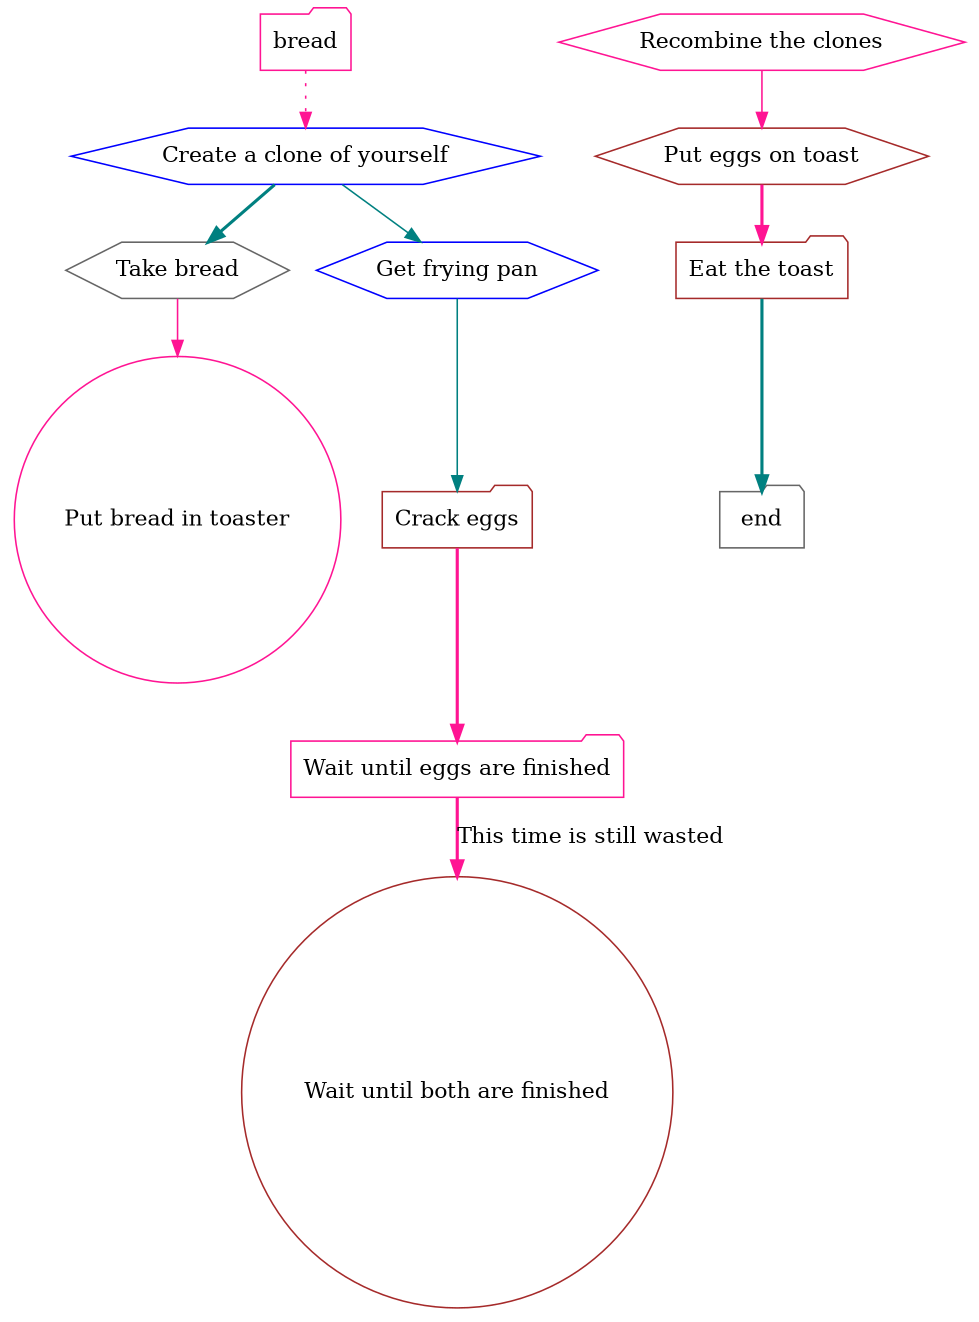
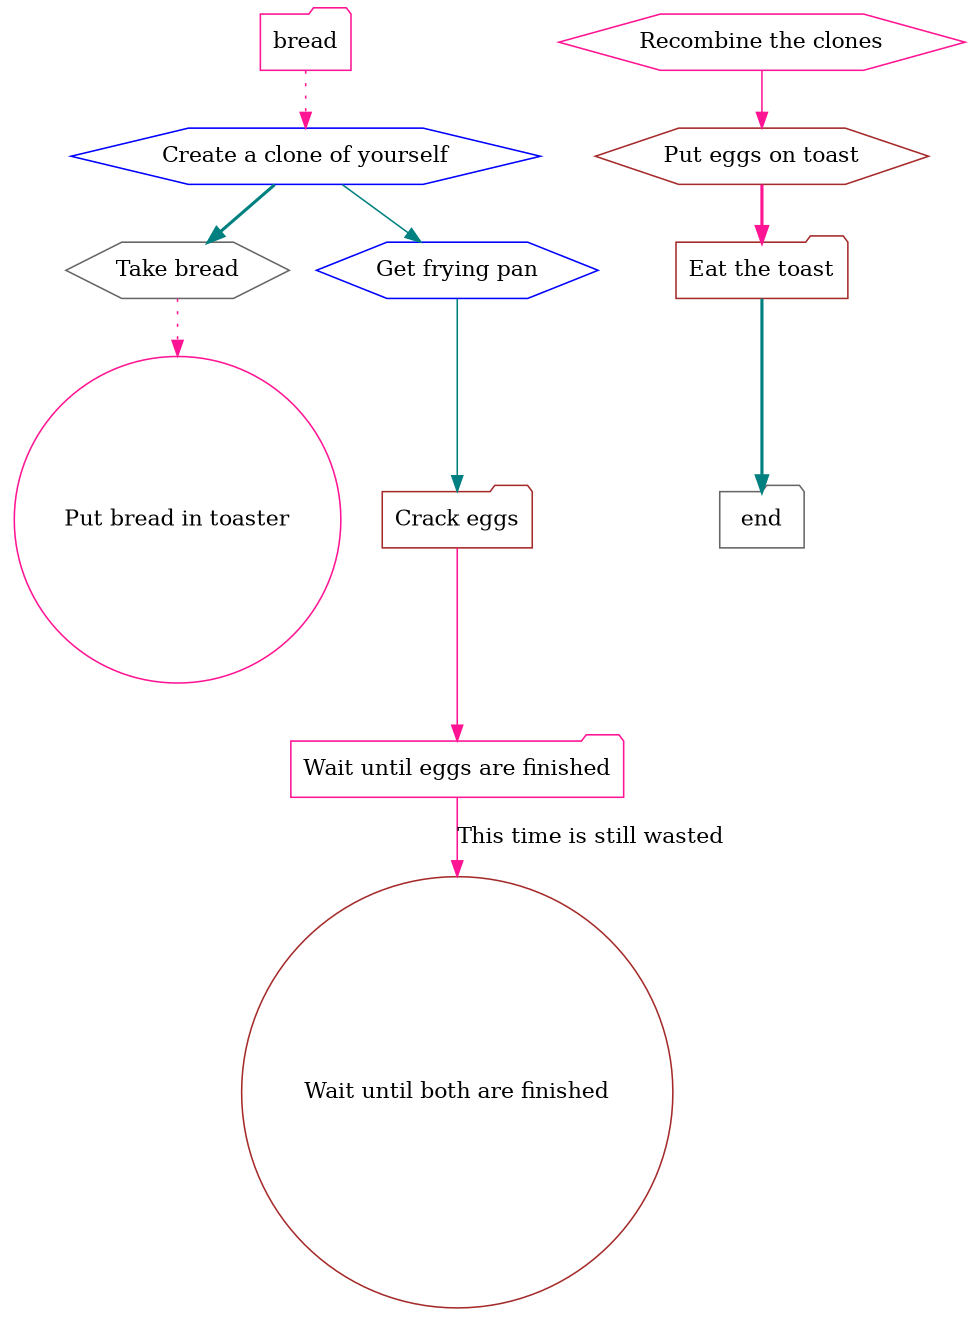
  digraph {
    node [color=deeppink shape=folder]
    edge [color=deeppink style=solid]
    n1 [label=bread]
    n2 [color=blue label="Create a clone of yourself" shape=hexagon]
    n3 [color=gray40 label="Take bread" shape=hexagon]
    n4 [color=blue label="Get frying pan" shape=hexagon]
    n5 [label="Put bread in toaster" shape=circle]
    n6 [color=brown label="Crack eggs"]
    n7 [color=brown label="Wait until both are finished" shape=circle]
    n8 [label="Wait until eggs are finished"]
    n9 [label="Recombine the clones" shape=hexagon]
    n10 [color=brown label="Put eggs on toast" shape=hexagon]
    n11 [color=brown label="Eat the toast"]
    end [color=gray40]
    n1 -> n2 [style=dotted]
    n2 -> n3 [color=teal style=bold]
    n2 -> n4 [color=teal]
-   n3 -> n5
+   n3 -> n5 [style=dotted]
    n4 -> n6 [color=teal]
-   n6 -> n8 [style=bold]
-   n8 -> n7 [label="This time is still wasted" style=bold]
+   n6 -> n8
+   n8 -> n7 [label="This time is still wasted"]
    n9 -> n10
    n10 -> n11 [style=bold]
    n11 -> end [color=teal style=bold]
  }
